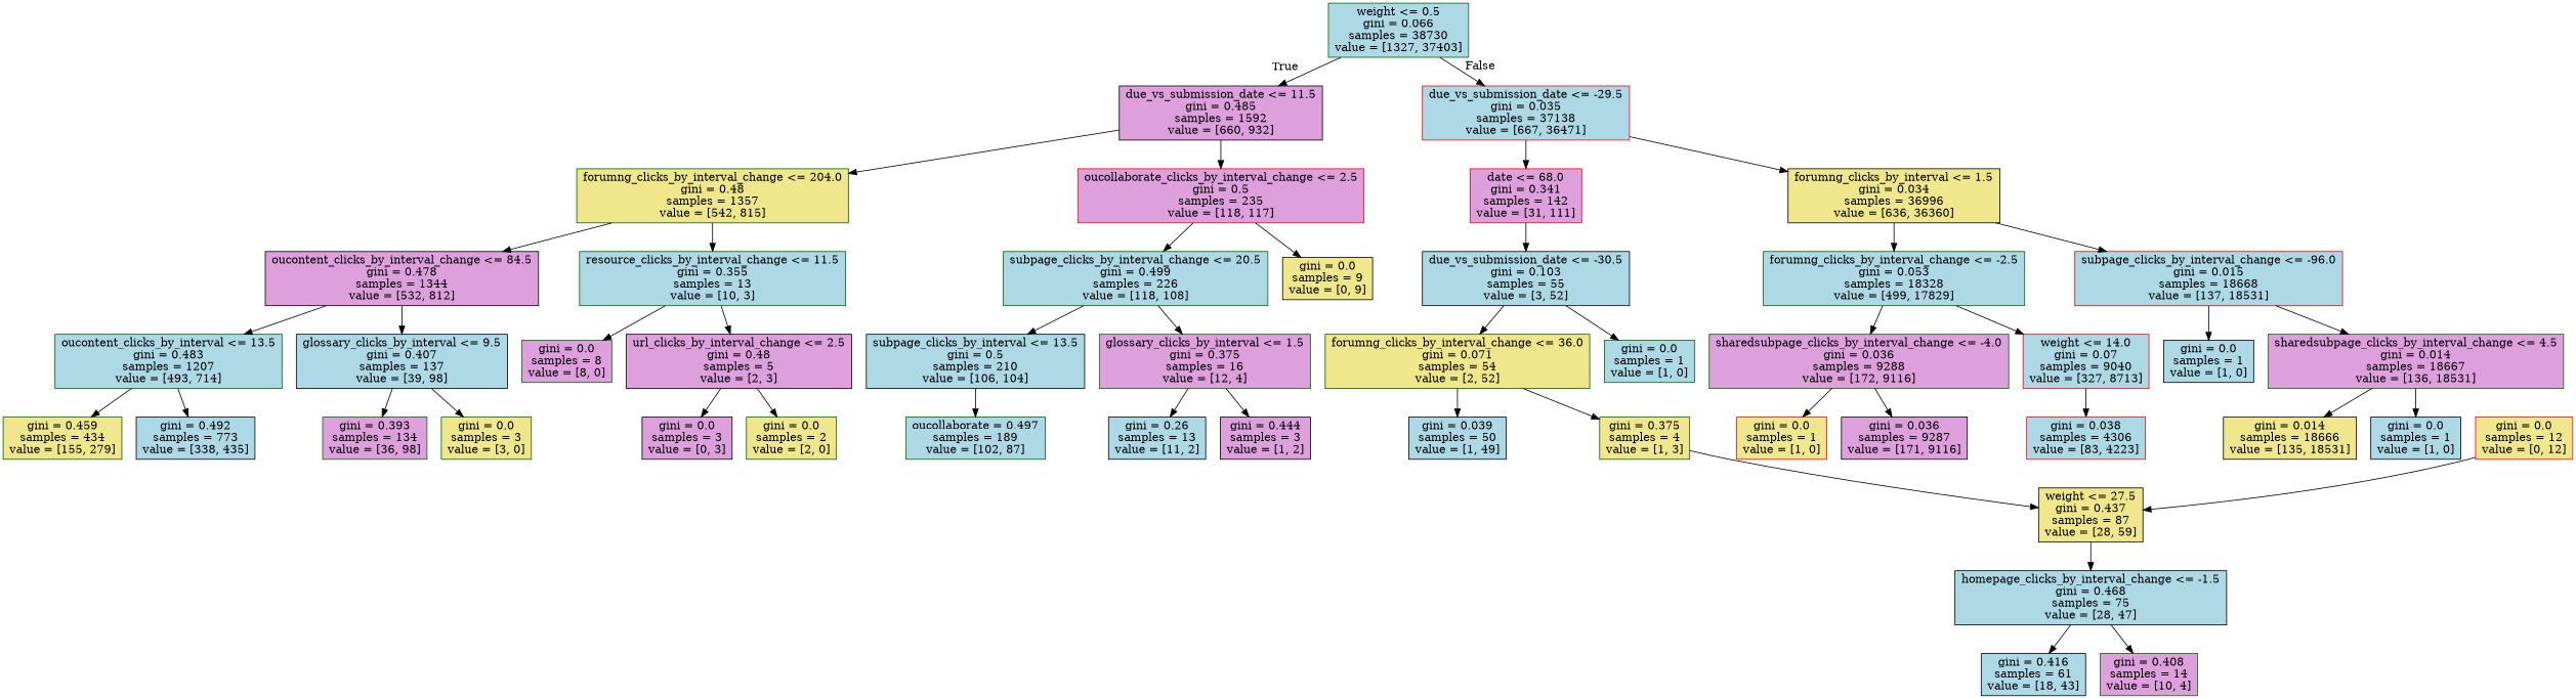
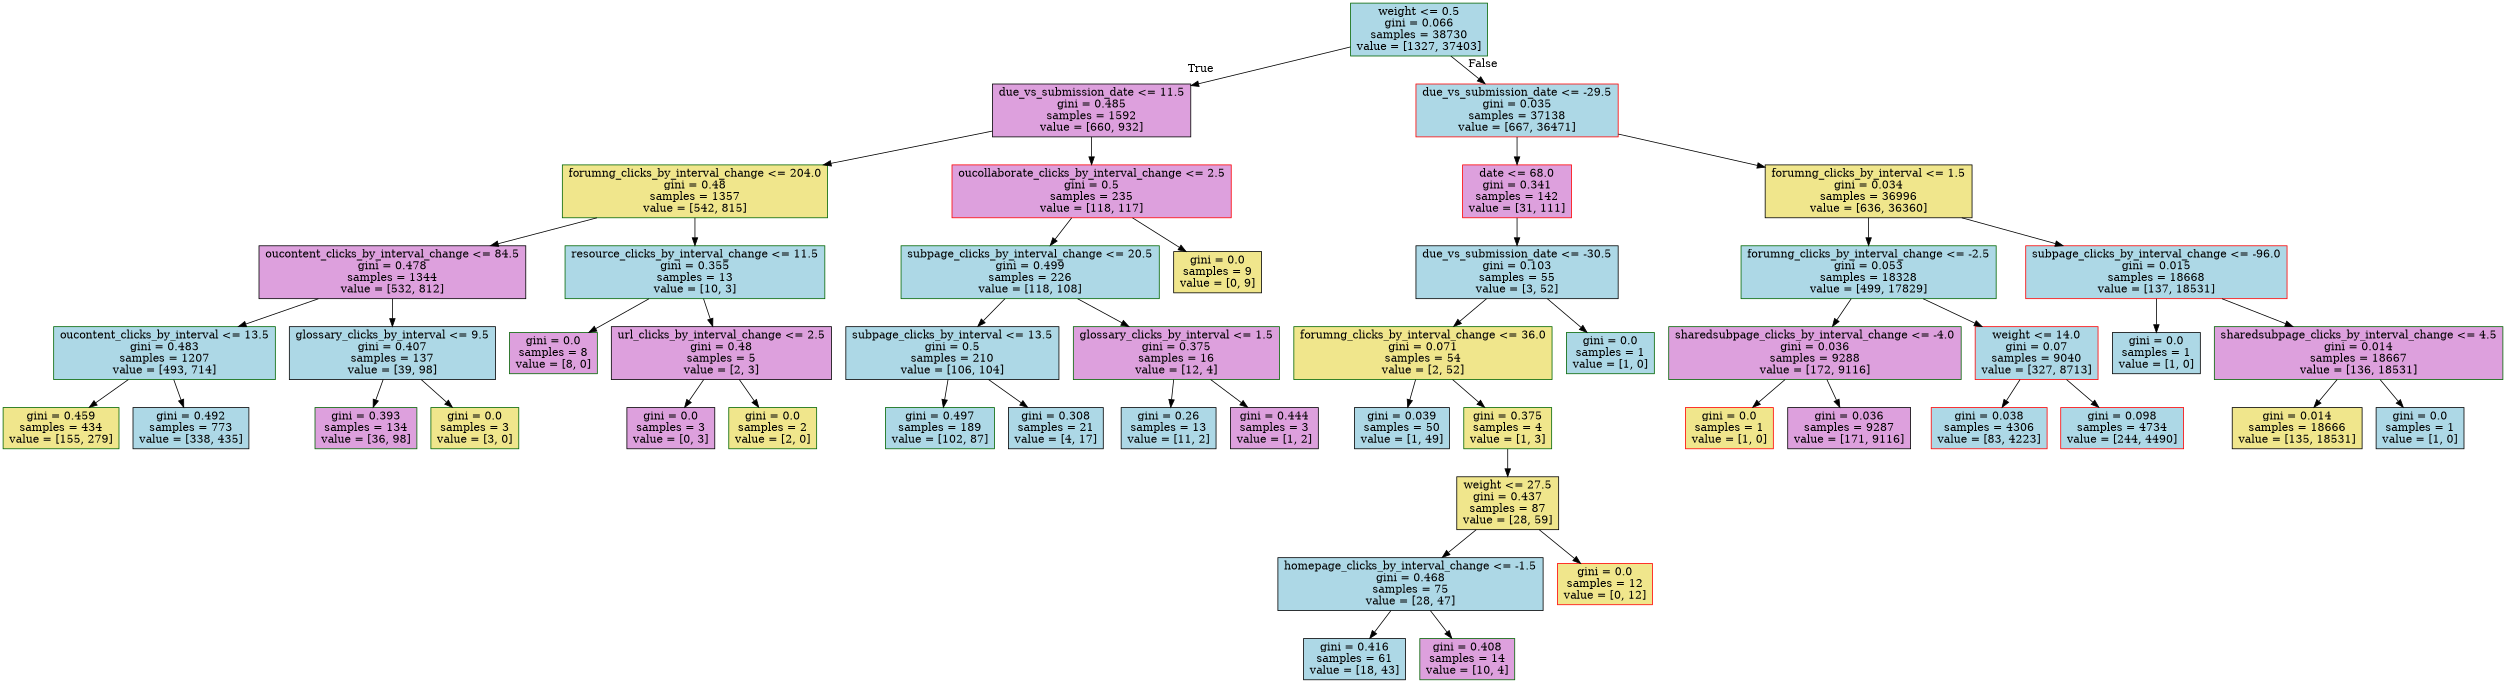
  digraph {
    node [color=black fillcolor=lightblue shape=box style=filled]
    n1 [color=darkgreen label="weight <= 0.5\ngini = 0.066\nsamples = 38730\nvalue = [1327, 37403]"]
    n2 [fillcolor=plum label="due_vs_submission_date <= 11.5\ngini = 0.485\nsamples = 1592\nvalue = [660, 932]"]
    n3 [color=red label="due_vs_submission_date <= -29.5\ngini = 0.035\nsamples = 37138\nvalue = [667, 36471]"]
    n4 [color=darkgreen fillcolor=khaki label="forumng_clicks_by_interval_change <= 204.0\ngini = 0.48\nsamples = 1357\nvalue = [542, 815]"]
    n5 [color=red fillcolor=plum label="oucollaborate_clicks_by_interval_change <= 2.5\ngini = 0.5\nsamples = 235\nvalue = [118, 117]"]
    n6 [color=red fillcolor=plum label="date <= 68.0\ngini = 0.341\nsamples = 142\nvalue = [31, 111]"]
    n7 [fillcolor=khaki label="forumng_clicks_by_interval <= 1.5\ngini = 0.034\nsamples = 36996\nvalue = [636, 36360]"]
    n8 [fillcolor=plum label="oucontent_clicks_by_interval_change <= 84.5\ngini = 0.478\nsamples = 1344\nvalue = [532, 812]"]
    n9 [color=darkgreen label="resource_clicks_by_interval_change <= 11.5\ngini = 0.355\nsamples = 13\nvalue = [10, 3]"]
    n10 [color=darkgreen label="subpage_clicks_by_interval_change <= 20.5\ngini = 0.499\nsamples = 226\nvalue = [118, 108]"]
    n11 [fillcolor=khaki label="gini = 0.0\nsamples = 9\nvalue = [0, 9]"]
    n12 [color=darkgreen label="oucontent_clicks_by_interval <= 13.5\ngini = 0.483\nsamples = 1207\nvalue = [493, 714]"]
    n13 [label="glossary_clicks_by_interval <= 9.5\ngini = 0.407\nsamples = 137\nvalue = [39, 98]"]
    n14 [color=darkgreen fillcolor=plum label="gini = 0.0\nsamples = 8\nvalue = [8, 0]"]
    n15 [fillcolor=plum label="url_clicks_by_interval_change <= 2.5\ngini = 0.48\nsamples = 5\nvalue = [2, 3]"]
    n16 [color=darkgreen fillcolor=khaki label="gini = 0.459\nsamples = 434\nvalue = [155, 279]"]
    n17 [label="gini = 0.492\nsamples = 773\nvalue = [338, 435]"]
    n18 [color=darkgreen fillcolor=plum label="gini = 0.393\nsamples = 134\nvalue = [36, 98]"]
    n19 [color=darkgreen fillcolor=khaki label="gini = 0.0\nsamples = 3\nvalue = [3, 0]"]
    n20 [fillcolor=plum label="gini = 0.0\nsamples = 3\nvalue = [0, 3]"]
    n21 [color=darkgreen fillcolor=khaki label="gini = 0.0\nsamples = 2\nvalue = [2, 0]"]
    n22 [label="subpage_clicks_by_interval <= 13.5\ngini = 0.5\nsamples = 210\nvalue = [106, 104]"]
    n23 [color=darkgreen fillcolor=plum label="glossary_clicks_by_interval <= 1.5\ngini = 0.375\nsamples = 16\nvalue = [12, 4]"]
-   n24 [color=darkgreen label="oucollaborate = 0.497\nsamples = 189\nvalue = [102, 87]"]
+   n24 [color=darkgreen label="gini = 0.497\nsamples = 189\nvalue = [102, 87]"]
+   n25 [label="gini = 0.308\nsamples = 21\nvalue = [4, 17]"]
    n26 [label="gini = 0.26\nsamples = 13\nvalue = [11, 2]"]
    n27 [fillcolor=plum label="gini = 0.444\nsamples = 3\nvalue = [1, 2]"]
    n28 [label="due_vs_submission_date <= -30.5\ngini = 0.103\nsamples = 55\nvalue = [3, 52]"]
    n29 [color=darkgreen label="forumng_clicks_by_interval_change <= -2.5\ngini = 0.053\nsamples = 18328\nvalue = [499, 17829]"]
    n30 [color=red label="subpage_clicks_by_interval_change <= -96.0\ngini = 0.015\nsamples = 18668\nvalue = [137, 18531]"]
    n31 [color=darkgreen fillcolor=khaki label="forumng_clicks_by_interval_change <= 36.0\ngini = 0.071\nsamples = 54\nvalue = [2, 52]"]
    n32 [color=darkgreen label="gini = 0.0\nsamples = 1\nvalue = [1, 0]"]
    n33 [fillcolor=khaki label="weight <= 27.5\ngini = 0.437\nsamples = 87\nvalue = [28, 59]"]
    n34 [label="homepage_clicks_by_interval_change <= -1.5\ngini = 0.468\nsamples = 75\nvalue = [28, 47]"]
    n35 [color=red fillcolor=khaki label="gini = 0.0\nsamples = 12\nvalue = [0, 12]"]
    n36 [label="gini = 0.039\nsamples = 50\nvalue = [1, 49]"]
    n37 [color=darkgreen fillcolor=khaki label="gini = 0.375\nsamples = 4\nvalue = [1, 3]"]
    n38 [label="gini = 0.416\nsamples = 61\nvalue = [18, 43]"]
    n39 [color=darkgreen fillcolor=plum label="gini = 0.408\nsamples = 14\nvalue = [10, 4]"]
    n40 [color=darkgreen fillcolor=plum label="sharedsubpage_clicks_by_interval_change <= -4.0\ngini = 0.036\nsamples = 9288\nvalue = [172, 9116]"]
    n41 [color=red label="weight <= 14.0\ngini = 0.07\nsamples = 9040\nvalue = [327, 8713]"]
    n42 [label="gini = 0.0\nsamples = 1\nvalue = [1, 0]"]
    n43 [color=darkgreen fillcolor=plum label="sharedsubpage_clicks_by_interval_change <= 4.5\ngini = 0.014\nsamples = 18667\nvalue = [136, 18531]"]
    n44 [color=red fillcolor=khaki label="gini = 0.0\nsamples = 1\nvalue = [1, 0]"]
    n45 [fillcolor=plum label="gini = 0.036\nsamples = 9287\nvalue = [171, 9116]"]
    n46 [color=red label="gini = 0.038\nsamples = 4306\nvalue = [83, 4223]"]
+   n47 [color=red label="gini = 0.098\nsamples = 4734\nvalue = [244, 4490]"]
    n48 [fillcolor=khaki label="gini = 0.014\nsamples = 18666\nvalue = [135, 18531]"]
    n49 [label="gini = 0.0\nsamples = 1\nvalue = [1, 0]"]
    n1 -> n2 [headlabel=True labelangle=45 labeldistance=2.5]
    n1 -> n3 [headlabel=False labelangle=-45 labeldistance=2.5]
    n2 -> n4
    n2 -> n5
    n3 -> n6
    n3 -> n7
    n4 -> n8
    n4 -> n9
    n5 -> n10
    n5 -> n11
    n6 -> n28
    n7 -> n29
    n7 -> n30
    n8 -> n12
    n8 -> n13
    n9 -> n14
    n9 -> n15
    n10 -> n22
    n10 -> n23
    n12 -> n16
    n12 -> n17
    n13 -> n18
    n13 -> n19
    n15 -> n20
    n15 -> n21
    n22 -> n24
+   n22 -> n25
    n23 -> n26
    n23 -> n27
    n28 -> n31
    n28 -> n32
    n29 -> n40
    n29 -> n41
    n30 -> n42
    n30 -> n43
    n31 -> n36
    n31 -> n37
    n33 -> n34
-   n35 -> n33
+   n33 -> n35
    n34 -> n38
    n34 -> n39
    n37 -> n33
    n40 -> n44
    n40 -> n45
    n41 -> n46
+   n41 -> n47
    n43 -> n48
    n43 -> n49
  }
